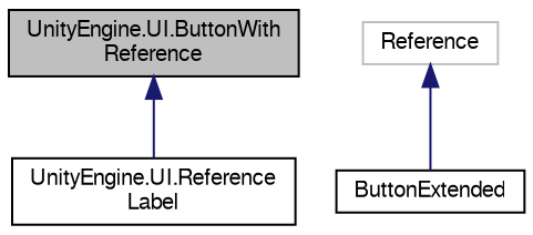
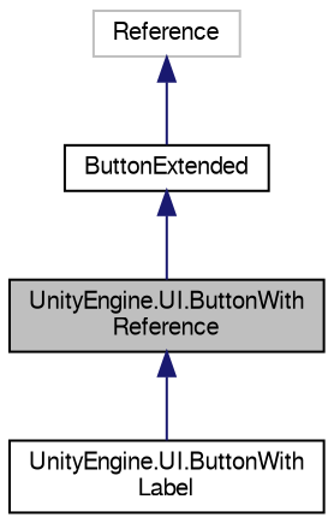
  digraph {
    node [color=black fillcolor=white fontname=FreeSans fontsize=10 shape=record style=filled]
    edge [color=midnightblue dir=back fontname=FreeSans fontsize=10 labelfontname=FreeSans labelfontsize=10 style=solid]
    n1 [fillcolor=grey75 fontcolor=black height=0.2 label="UnityEngine.UI.ButtonWith\lReference" width=0.4]
-   n2 [height=0.2 label="UnityEngine.UI.Reference\lLabel" width=0.4]
+   n2 [height=0.2 label="UnityEngine.UI.ButtonWith\lLabel" width=0.4]
    n3 [height=0.2 label=ButtonExtended width=0.4]
    n4 [color=grey75 height=0.2 label=Reference width=0.4]
    n1 -> n2
+   n3 -> n1
    n4 -> n3
  }
